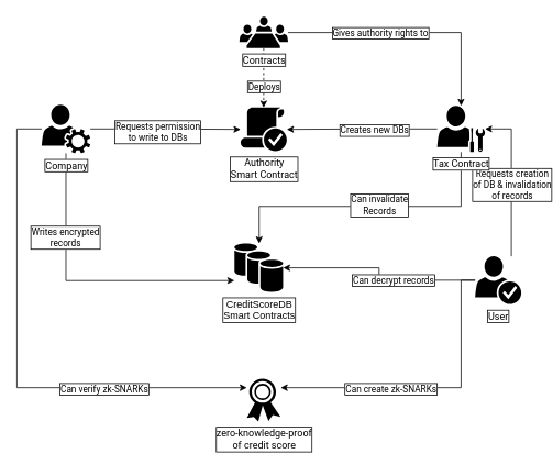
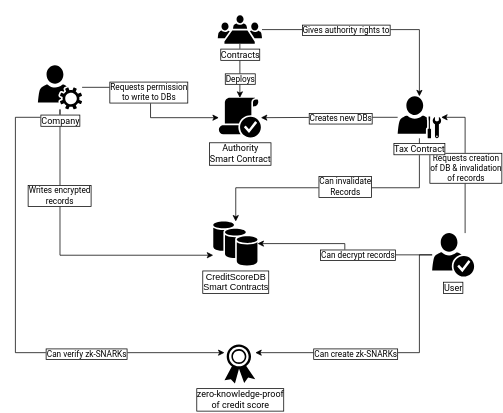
  <mxCell id="0" />
  <mxCell id="1" parent="0" />
  <mxCell id="2" value="Authority&lt;br&gt;Smart Contract" style="sketch=0;pointerEvents=1;shadow=0;dashed=0;html=1;strokeColor=none;fillColor=#000000;labelPosition=center;verticalLabelPosition=bottom;verticalAlign=top;outlineConnect=0;align=center;shape=mxgraph.office.concepts.meets_requirements;labelBackgroundColor=default;labelBorderColor=#000000;spacing=2;fontFamily=Roboto;fontSource=https%3A%2F%2Ffonts.googleapis.com%2Fcss%3Ffamily%3DRoboto;" vertex="1" parent="1"><mxGeometry x="291.5" y="130" width="56" height="53" as="geometry" /></mxCell>
  <mxCell id="3" value="CreditScoreDB&lt;br&gt;Smart Contracts" style="sketch=0;shadow=0;dashed=0;html=1;strokeColor=none;fillColor=#000000;labelPosition=center;verticalLabelPosition=bottom;verticalAlign=top;outlineConnect=0;align=center;shape=mxgraph.office.databases.database_availability_group;labelBackgroundColor=default;labelBorderColor=#000000;" vertex="1" parent="1"><mxGeometry x="284" y="295" width="59" height="59" as="geometry" /></mxCell>
  <mxCell id="4" style="edgeStyle=orthogonalEdgeStyle;rounded=0;orthogonalLoop=1;jettySize=auto;html=1;fontFamily=Roboto;fontSource=https%3A%2F%2Ffonts.googleapis.com%2Fcss%3Ffamily%3DRoboto;" edge="1" parent="1" source="10" target="2"><mxGeometry relative="1" as="geometry" /></mxCell>
  <mxCell id="5" value="Requests permission&lt;br&gt;to write to DBs" style="edgeLabel;html=1;align=center;verticalAlign=middle;resizable=0;points=[];fontFamily=Roboto;labelBorderColor=#000000;" vertex="1" connectable="0" parent="4"><mxGeometry x="-0.118" y="-3" relative="1" as="geometry"><mxPoint as="offset" /></mxGeometry></mxCell>
  <mxCell id="6" style="edgeStyle=orthogonalEdgeStyle;rounded=0;orthogonalLoop=1;jettySize=auto;html=1;fontFamily=Roboto;fontSource=https%3A%2F%2Ffonts.googleapis.com%2Fcss%3Ffamily%3DRoboto;" edge="1" parent="1" source="10" target="3"><mxGeometry relative="1" as="geometry"><Array as="points"><mxPoint x="80" y="340" /></Array></mxGeometry></mxCell>
  <mxCell id="7" value="Writes encrypted&lt;br&gt;records" style="edgeLabel;html=1;align=center;verticalAlign=middle;resizable=0;points=[];fontFamily=Roboto;labelBorderColor=#000000;" vertex="1" connectable="0" parent="6"><mxGeometry x="-0.354" y="-1" relative="1" as="geometry"><mxPoint y="-14" as="offset" /></mxGeometry></mxCell>
  <mxCell id="8" style="edgeStyle=orthogonalEdgeStyle;rounded=0;orthogonalLoop=1;jettySize=auto;html=1;fontFamily=Roboto;fontSource=https%3A%2F%2Ffonts.googleapis.com%2Fcss%3Ffamily%3DRoboto;" edge="1" parent="1" source="10" target="28"><mxGeometry relative="1" as="geometry"><Array as="points"><mxPoint x="20" y="156" /><mxPoint x="20" y="470" /></Array></mxGeometry></mxCell>
  <mxCell id="9" value="Can verify zk-SNARKs" style="edgeLabel;html=1;align=center;verticalAlign=middle;resizable=0;points=[];fontFamily=Roboto;labelBorderColor=#000000;" vertex="1" connectable="0" parent="8"><mxGeometry x="0.443" y="-1" relative="1" as="geometry"><mxPoint as="offset" /></mxGeometry></mxCell>
- <mxCell id="10" value="Company" style="sketch=0;pointerEvents=1;shadow=0;dashed=0;html=1;strokeColor=none;fillColor=#000000;labelPosition=center;verticalLabelPosition=bottom;verticalAlign=top;outlineConnect=0;align=center;shape=mxgraph.office.services.user_services;fontFamily=Roboto;fontSource=https%3A%2F%2Ffonts.googleapis.com%2Fcss%3Ffamily%3DRoboto;spacingTop=0;spacingBottom=0;labelBorderColor=#000000;labelBackgroundColor=default;" vertex="1" parent="1"><mxGeometry x="50" y="126.5" width="59" height="59" as="geometry" /></mxCell>
+ <mxCell id="10" value="Company" style="sketch=0;pointerEvents=1;shadow=0;dashed=0;html=1;strokeColor=none;fillColor=#000000;labelPosition=center;verticalLabelPosition=bottom;verticalAlign=top;outlineConnect=0;align=center;shape=mxgraph.office.services.user_services;fontFamily=Roboto;fontSource=https%3A%2F%2Ffonts.googleapis.com%2Fcss%3Ffamily%3DRoboto;spacingTop=0;spacingBottom=0;labelBorderColor=#000000;labelBackgroundColor=default;" vertex="1" parent="1"><mxGeometry x="50" y="86.5" width="59" height="59" as="geometry" /></mxCell>
  <mxCell id="11" style="edgeStyle=orthogonalEdgeStyle;rounded=0;orthogonalLoop=1;jettySize=auto;html=1;fontFamily=Roboto;fontSource=https%3A%2F%2Ffonts.googleapis.com%2Fcss%3Ffamily%3DRoboto;" edge="1" parent="1" source="17" target="27"><mxGeometry relative="1" as="geometry"><Array as="points"><mxPoint x="620" y="339" /><mxPoint x="620" y="156" /></Array></mxGeometry></mxCell>
  <mxCell id="12" value="Requests creation&lt;br&gt;of DB &amp;amp; invalidation&lt;br&gt;of records" style="edgeLabel;html=1;align=center;verticalAlign=middle;resizable=0;points=[];fontFamily=Roboto;labelBorderColor=#000000;" vertex="1" connectable="0" parent="11"><mxGeometry x="-0.069" relative="1" as="geometry"><mxPoint as="offset" /></mxGeometry></mxCell>
  <mxCell id="13" style="edgeStyle=orthogonalEdgeStyle;rounded=0;orthogonalLoop=1;jettySize=auto;html=1;fontFamily=Roboto;fontSource=https%3A%2F%2Ffonts.googleapis.com%2Fcss%3Ffamily%3DRoboto;" edge="1" parent="1" source="17" target="3"><mxGeometry relative="1" as="geometry" /></mxCell>
  <mxCell id="14" value="Can decrypt records" style="edgeLabel;html=1;align=center;verticalAlign=middle;resizable=0;points=[];fontFamily=Roboto;labelBorderColor=#000000;" vertex="1" connectable="0" parent="13"><mxGeometry x="-0.363" relative="1" as="geometry"><mxPoint x="-21" as="offset" /></mxGeometry></mxCell>
  <mxCell id="15" style="edgeStyle=orthogonalEdgeStyle;rounded=0;orthogonalLoop=1;jettySize=auto;html=1;fontFamily=Roboto;fontSource=https%3A%2F%2Ffonts.googleapis.com%2Fcss%3Ffamily%3DRoboto;" edge="1" parent="1" source="17" target="28"><mxGeometry relative="1" as="geometry"><Array as="points"><mxPoint x="559" y="470" /></Array></mxGeometry></mxCell>
  <mxCell id="16" value="Can create zk-SNARKs" style="edgeLabel;html=1;align=center;verticalAlign=middle;resizable=0;points=[];fontFamily=Roboto;labelBorderColor=#000000;" vertex="1" connectable="0" parent="15"><mxGeometry x="0.215" y="1" relative="1" as="geometry"><mxPoint x="-10" as="offset" /></mxGeometry></mxCell>
  <mxCell id="17" value="User" style="sketch=0;pointerEvents=1;shadow=0;dashed=0;html=1;strokeColor=none;fillColor=#000000;labelPosition=center;verticalLabelPosition=bottom;verticalAlign=top;outlineConnect=0;align=center;shape=mxgraph.office.security.credentials;fontFamily=Roboto;fontSource=https%3A%2F%2Ffonts.googleapis.com%2Fcss%3Ffamily%3DRoboto;labelBorderColor=#000000;labelBackgroundColor=default;" vertex="1" parent="1"><mxGeometry x="576" y="310.5" width="56" height="58" as="geometry" /></mxCell>
- <mxCell id="18" style="edgeStyle=orthogonalEdgeStyle;rounded=0;orthogonalLoop=1;jettySize=auto;html=1;dashed=1;" edge="1" parent="1" source="22" target="2"><mxGeometry relative="1" as="geometry" /></mxCell>
+ <mxCell id="18" style="edgeStyle=orthogonalEdgeStyle;rounded=0;orthogonalLoop=1;jettySize=auto;html=1;" edge="1" parent="1" source="22" target="2"><mxGeometry relative="1" as="geometry" /></mxCell>
  <mxCell id="19" value="Deploys" style="edgeLabel;html=1;align=center;verticalAlign=middle;resizable=0;points=[];labelBorderColor=#000000;fontFamily=Roboto;fontSource=https%3A%2F%2Ffonts.googleapis.com%2Fcss%3Ffamily%3DRoboto;" vertex="1" connectable="0" parent="18"><mxGeometry x="0.269" relative="1" as="geometry"><mxPoint as="offset" /></mxGeometry></mxCell>
  <mxCell id="20" style="edgeStyle=orthogonalEdgeStyle;rounded=0;orthogonalLoop=1;jettySize=auto;html=1;fontFamily=Roboto;fontSource=https%3A%2F%2Ffonts.googleapis.com%2Fcss%3Ffamily%3DRoboto;" edge="1" parent="1" source="22" target="27"><mxGeometry relative="1" as="geometry"><Array as="points"><mxPoint x="559" y="39" /></Array></mxGeometry></mxCell>
  <mxCell id="21" value="Gives authority rights to" style="edgeLabel;html=1;align=center;verticalAlign=middle;resizable=0;points=[];fontFamily=Roboto;labelBorderColor=#000000;" vertex="1" connectable="0" parent="20"><mxGeometry x="-0.543" y="-2" relative="1" as="geometry"><mxPoint x="43" y="-2" as="offset" /></mxGeometry></mxCell>
  <mxCell id="22" value="Contracts" style="sketch=0;pointerEvents=1;shadow=0;dashed=0;html=1;strokeColor=none;fillColor=#000000;labelPosition=center;verticalLabelPosition=bottom;verticalAlign=top;outlineConnect=0;align=center;shape=mxgraph.office.users.meeting;labelBackgroundColor=default;labelBorderColor=#000000;fontFamily=Roboto;fontSource=https%3A%2F%2Ffonts.googleapis.com%2Fcss%3Ffamily%3DRoboto;" vertex="1" parent="1"><mxGeometry x="290" y="20" width="59" height="38" as="geometry" /></mxCell>
  <mxCell id="23" style="edgeStyle=orthogonalEdgeStyle;rounded=0;orthogonalLoop=1;jettySize=auto;html=1;fontFamily=Roboto;fontSource=https%3A%2F%2Ffonts.googleapis.com%2Fcss%3Ffamily%3DRoboto;" edge="1" parent="1" source="27" target="2"><mxGeometry relative="1" as="geometry" /></mxCell>
  <mxCell id="24" value="Creates new DBs" style="edgeLabel;html=1;align=center;verticalAlign=middle;resizable=0;points=[];fontFamily=Roboto;labelBorderColor=#000000;" vertex="1" connectable="0" parent="23"><mxGeometry x="-0.155" y="1" relative="1" as="geometry"><mxPoint as="offset" /></mxGeometry></mxCell>
  <mxCell id="25" style="edgeStyle=orthogonalEdgeStyle;rounded=0;orthogonalLoop=1;jettySize=auto;html=1;fontFamily=Roboto;fontSource=https%3A%2F%2Ffonts.googleapis.com%2Fcss%3Ffamily%3DRoboto;" edge="1" parent="1" source="27" target="3"><mxGeometry relative="1" as="geometry"><Array as="points"><mxPoint x="559" y="250" /><mxPoint x="314" y="250" /></Array></mxGeometry></mxCell>
  <mxCell id="26" value="Can invalidate&lt;br&gt;Records" style="edgeLabel;html=1;align=center;verticalAlign=middle;resizable=0;points=[];fontFamily=Roboto;labelBorderColor=#000000;" vertex="1" connectable="0" parent="25"><mxGeometry x="-0.066" y="-2" relative="1" as="geometry"><mxPoint as="offset" /></mxGeometry></mxCell>
  <mxCell id="27" value="Tax Contract" style="sketch=0;pointerEvents=1;shadow=0;dashed=0;html=1;strokeColor=none;fillColor=#000000;labelPosition=center;verticalLabelPosition=bottom;verticalAlign=top;outlineConnect=0;align=center;shape=mxgraph.office.users.administrator;labelBackgroundColor=default;fontFamily=Roboto;fontSource=https%3A%2F%2Ffonts.googleapis.com%2Fcss%3Ffamily%3DRoboto;labelBorderColor=#000000;" vertex="1" parent="1"><mxGeometry x="530" y="128" width="58" height="56" as="geometry" /></mxCell>
  <mxCell id="28" value="zero-knowledge-proof&lt;br&gt;of credit score" style="sketch=0;pointerEvents=1;shadow=0;dashed=0;html=1;strokeColor=none;fillColor=#000000;labelPosition=center;verticalLabelPosition=bottom;verticalAlign=top;outlineConnect=0;align=center;shape=mxgraph.office.security.token;labelBackgroundColor=default;fontFamily=Roboto;fontSource=https%3A%2F%2Ffonts.googleapis.com%2Fcss%3Ffamily%3DRoboto;labelBorderColor=#000000;" vertex="1" parent="1"><mxGeometry x="299" y="459" width="41" height="52" as="geometry" /></mxCell>
